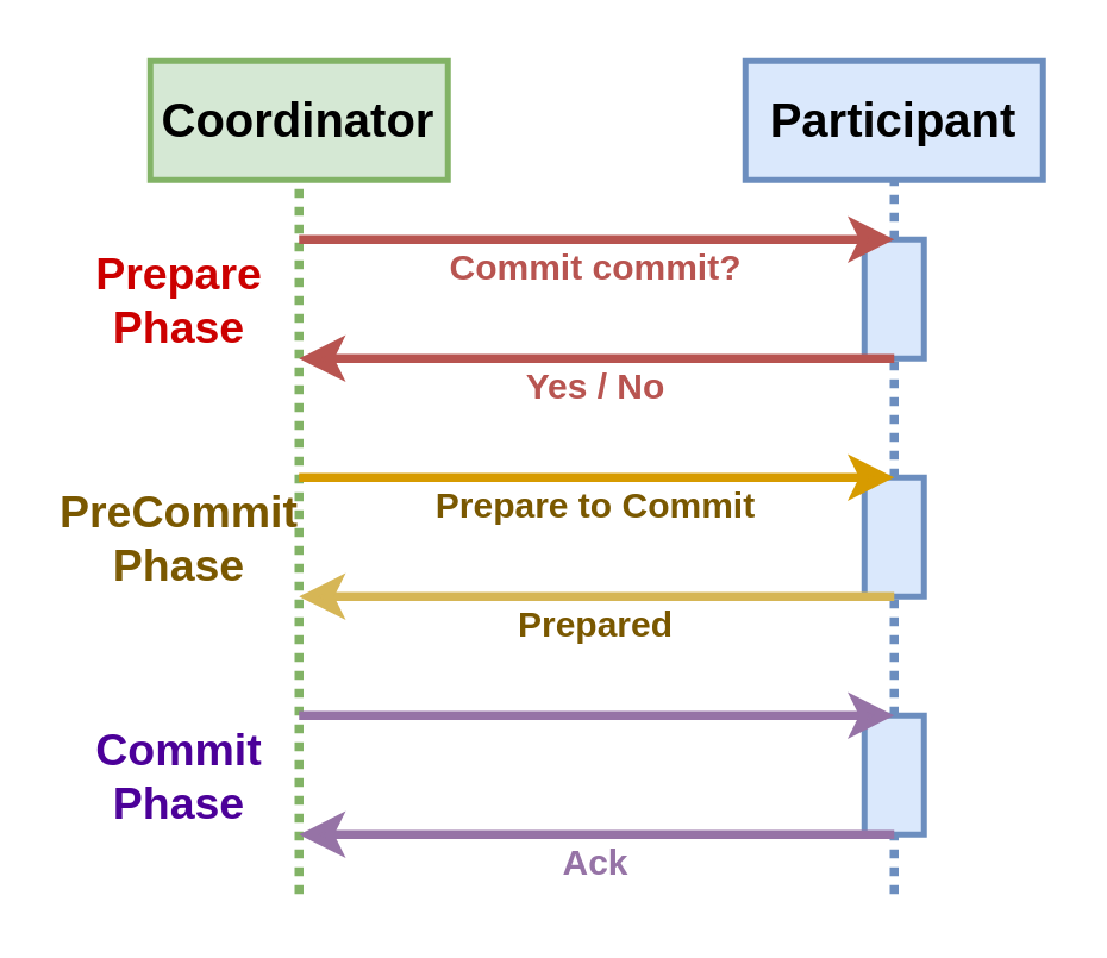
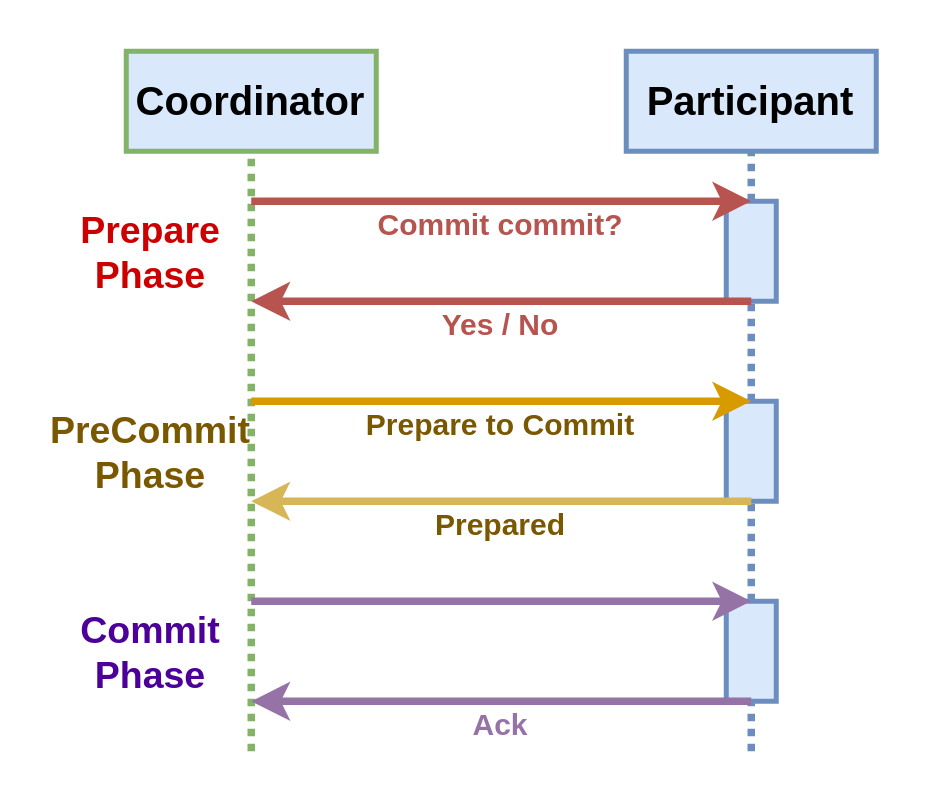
  <mxCell id="0" />
  <mxCell id="1" parent="0" />
- <mxCell id="2" value="&lt;font style=&quot;font-size: 16px&quot;&gt;&lt;b&gt;Coordinator&lt;/b&gt;&lt;/font&gt;" style="rounded=0;whiteSpace=wrap;html=1;strokeWidth=2;fillColor=#d5e8d4;strokeColor=#82b366;" parent="1" vertex="1"><mxGeometry x="50" y="20" width="100" height="40" as="geometry" /></mxCell>
+ <mxCell id="2" value="&lt;font style=&quot;font-size: 16px&quot;&gt;&lt;b&gt;Coordinator&lt;/b&gt;&lt;/font&gt;" style="rounded=0;whiteSpace=wrap;html=1;strokeWidth=2;fillColor=#dae8fc;strokeColor=#82b366;" parent="1" vertex="1"><mxGeometry x="50" y="20" width="100" height="40" as="geometry" /></mxCell>
  <mxCell id="3" value="&lt;font style=&quot;font-size: 16px&quot;&gt;&lt;b&gt;Participant&lt;/b&gt;&lt;/font&gt;" style="rounded=0;whiteSpace=wrap;html=1;strokeWidth=2;fillColor=#dae8fc;strokeColor=#6c8ebf;" parent="1" vertex="1"><mxGeometry x="250" y="20" width="100" height="40" as="geometry" /></mxCell>
  <mxCell id="4" value="" style="endArrow=none;dashed=1;html=1;entryX=0.5;entryY=1;entryDx=0;entryDy=0;strokeWidth=3;dashPattern=1 1;fillColor=#d5e8d4;strokeColor=#82b366;" parent="1" target="2" edge="1"><mxGeometry width="50" height="50" relative="1" as="geometry"><mxPoint x="100" y="300" as="sourcePoint" /><mxPoint x="410" y="220" as="targetPoint" /></mxGeometry></mxCell>
  <mxCell id="5" value="" style="rounded=0;whiteSpace=wrap;html=1;strokeWidth=2;fillColor=#dae8fc;strokeColor=#6c8ebf;" parent="1" vertex="1"><mxGeometry x="290" y="80" width="20" height="40" as="geometry" /></mxCell>
  <mxCell id="6" value="" style="endArrow=none;dashed=1;html=1;strokeWidth=3;entryX=0.5;entryY=1;entryDx=0;entryDy=0;exitX=0.5;exitY=0;exitDx=0;exitDy=0;dashPattern=1 1;fillColor=#dae8fc;strokeColor=#6c8ebf;" parent="1" source="5" target="3" edge="1"><mxGeometry width="50" height="50" relative="1" as="geometry"><mxPoint x="320" y="270" as="sourcePoint" /><mxPoint x="370" y="220" as="targetPoint" /></mxGeometry></mxCell>
  <mxCell id="7" value="" style="endArrow=none;dashed=1;html=1;strokeWidth=3;entryX=0.5;entryY=1;entryDx=0;entryDy=0;dashPattern=1 1;exitX=0.5;exitY=0;exitDx=0;exitDy=0;fillColor=#dae8fc;strokeColor=#6c8ebf;" parent="1" source="8" target="5" edge="1"><mxGeometry width="50" height="50" relative="1" as="geometry"><mxPoint x="380" y="170" as="sourcePoint" /><mxPoint x="410" y="70" as="targetPoint" /></mxGeometry></mxCell>
  <mxCell id="8" value="" style="rounded=0;whiteSpace=wrap;html=1;strokeWidth=2;fillColor=#dae8fc;strokeColor=#6c8ebf;" parent="1" vertex="1"><mxGeometry x="290" y="160" width="20" height="40" as="geometry" /></mxCell>
  <mxCell id="9" value="" style="endArrow=none;dashed=1;html=1;strokeWidth=3;entryX=0.5;entryY=1;entryDx=0;entryDy=0;dashPattern=1 1;fillColor=#dae8fc;strokeColor=#6c8ebf;exitX=0.5;exitY=0;exitDx=0;exitDy=0;" parent="1" source="19" target="8" edge="1"><mxGeometry width="50" height="50" relative="1" as="geometry"><mxPoint x="300" y="220" as="sourcePoint" /><mxPoint x="310" y="70" as="targetPoint" /></mxGeometry></mxCell>
  <mxCell id="10" value="" style="endArrow=classic;html=1;strokeWidth=3;entryX=0.5;entryY=0;entryDx=0;entryDy=0;fillColor=#f8cecc;strokeColor=#b85450;" parent="1" target="5" edge="1"><mxGeometry width="50" height="50" relative="1" as="geometry"><mxPoint x="100" y="80" as="sourcePoint" /><mxPoint x="410" y="220" as="targetPoint" /></mxGeometry></mxCell>
  <mxCell id="11" value="" style="endArrow=classic;html=1;strokeWidth=3;exitX=0.5;exitY=1;exitDx=0;exitDy=0;fillColor=#f8cecc;strokeColor=#b85450;" parent="1" source="5" edge="1"><mxGeometry width="50" height="50" relative="1" as="geometry"><mxPoint x="420" y="160" as="sourcePoint" /><mxPoint x="100" y="120" as="targetPoint" /></mxGeometry></mxCell>
  <mxCell id="12" value="" style="endArrow=classic;html=1;strokeWidth=3;entryX=0.5;entryY=0;entryDx=0;entryDy=0;fillColor=#ffe6cc;strokeColor=#d79b00;" parent="1" target="8" edge="1"><mxGeometry width="50" height="50" relative="1" as="geometry"><mxPoint x="100" y="160" as="sourcePoint" /><mxPoint x="10" y="260" as="targetPoint" /></mxGeometry></mxCell>
  <mxCell id="13" value="" style="endArrow=classic;html=1;strokeWidth=3;exitX=0.5;exitY=1;exitDx=0;exitDy=0;fillColor=#fff2cc;strokeColor=#d6b656;" parent="1" source="8" edge="1"><mxGeometry width="50" height="50" relative="1" as="geometry"><mxPoint x="370" y="240" as="sourcePoint" /><mxPoint x="100" y="200" as="targetPoint" /></mxGeometry></mxCell>
  <mxCell id="14" value="&lt;b&gt;&lt;font color=&quot;#b85450&quot;&gt;Commit commit?&lt;/font&gt;&lt;/b&gt;" style="text;html=1;strokeColor=none;fillColor=none;align=center;verticalAlign=middle;whiteSpace=wrap;rounded=0;" parent="1" vertex="1"><mxGeometry x="130" y="80" width="140" height="20" as="geometry" /></mxCell>
  <mxCell id="15" value="&lt;font size=&quot;1&quot; color=&quot;#b85450&quot;&gt;&lt;b style=&quot;font-size: 12px&quot;&gt;Yes / No&lt;/b&gt;&lt;/font&gt;" style="text;html=1;strokeColor=none;fillColor=none;align=center;verticalAlign=middle;whiteSpace=wrap;rounded=0;" parent="1" vertex="1"><mxGeometry x="130" y="120" width="140" height="20" as="geometry" /></mxCell>
  <mxCell id="16" value="&lt;font size=&quot;1&quot; color=&quot;#9673a6&quot;&gt;&lt;b style=&quot;font-size: 12px&quot;&gt;Ack&lt;/b&gt;&lt;/font&gt;" style="text;html=1;strokeColor=none;fillColor=none;align=center;verticalAlign=middle;whiteSpace=wrap;rounded=0;" parent="1" vertex="1"><mxGeometry x="130" y="280" width="140" height="20" as="geometry" /></mxCell>
  <mxCell id="17" value="&lt;font style=&quot;font-size: 15px&quot; color=&quot;#cc0000&quot;&gt;&lt;b&gt;Prepare&lt;br&gt;Phase&lt;br&gt;&lt;/b&gt;&lt;/font&gt;" style="text;html=1;strokeColor=none;fillColor=none;align=center;verticalAlign=middle;whiteSpace=wrap;rounded=0;" parent="1" vertex="1"><mxGeometry x="30" y="80" width="60" height="40" as="geometry" /></mxCell>
  <mxCell id="18" value="&lt;font style=&quot;font-size: 15px&quot; color=&quot;#4c0099&quot;&gt;&lt;b&gt;Commit&lt;br&gt;Phase&lt;br&gt;&lt;/b&gt;&lt;/font&gt;" style="text;html=1;strokeColor=none;fillColor=none;align=center;verticalAlign=middle;whiteSpace=wrap;rounded=0;" parent="1" vertex="1"><mxGeometry x="30" y="240" width="60" height="40" as="geometry" /></mxCell>
  <mxCell id="19" value="" style="rounded=0;whiteSpace=wrap;html=1;strokeWidth=2;fillColor=#dae8fc;strokeColor=#6c8ebf;" parent="1" vertex="1"><mxGeometry x="290" y="240" width="20" height="40" as="geometry" /></mxCell>
  <mxCell id="20" value="" style="endArrow=none;dashed=1;html=1;strokeWidth=3;entryX=0.5;entryY=1;entryDx=0;entryDy=0;dashPattern=1 1;fillColor=#dae8fc;strokeColor=#6c8ebf;" parent="1" target="19" edge="1"><mxGeometry width="50" height="50" relative="1" as="geometry"><mxPoint x="300" y="300" as="sourcePoint" /><mxPoint x="310" y="210" as="targetPoint" /></mxGeometry></mxCell>
  <mxCell id="21" value="" style="endArrow=classic;html=1;entryX=0.5;entryY=0;entryDx=0;entryDy=0;fillColor=#e1d5e7;strokeColor=#9673a6;strokeWidth=3;" parent="1" target="19" edge="1"><mxGeometry width="50" height="50" relative="1" as="geometry"><mxPoint x="100" y="240" as="sourcePoint" /><mxPoint x="400" y="190" as="targetPoint" /></mxGeometry></mxCell>
  <mxCell id="22" value="" style="endArrow=classic;html=1;strokeWidth=3;exitX=0.5;exitY=1;exitDx=0;exitDy=0;fillColor=#e1d5e7;strokeColor=#9673a6;" parent="1" source="19" edge="1"><mxGeometry width="50" height="50" relative="1" as="geometry"><mxPoint x="310" y="210" as="sourcePoint" /><mxPoint x="100" y="280" as="targetPoint" /></mxGeometry></mxCell>
  <mxCell id="23" value="&lt;font size=&quot;1&quot; color=&quot;#7a5800&quot;&gt;&lt;b style=&quot;font-size: 12px&quot;&gt;Prepare to Commit&lt;/b&gt;&lt;/font&gt;" style="text;html=1;strokeColor=none;fillColor=none;align=center;verticalAlign=middle;whiteSpace=wrap;rounded=0;" parent="1" vertex="1"><mxGeometry x="130" y="160" width="140" height="20" as="geometry" /></mxCell>
  <mxCell id="24" value="&lt;font size=&quot;1&quot; color=&quot;#7a5800&quot;&gt;&lt;b style=&quot;font-size: 12px&quot;&gt;Prepared&lt;/b&gt;&lt;/font&gt;" style="text;html=1;strokeColor=none;fillColor=none;align=center;verticalAlign=middle;whiteSpace=wrap;rounded=0;" parent="1" vertex="1"><mxGeometry x="130" y="200" width="140" height="20" as="geometry" /></mxCell>
  <mxCell id="25" value="&lt;font style=&quot;font-size: 15px&quot;&gt;&lt;b&gt;&lt;font color=&quot;#7a5800&quot;&gt;PreCommit&lt;br&gt;Phase&lt;/font&gt;&lt;br&gt;&lt;/b&gt;&lt;/font&gt;" style="text;html=1;strokeColor=none;fillColor=none;align=center;verticalAlign=middle;whiteSpace=wrap;rounded=0;" parent="1" vertex="1"><mxGeometry x="20" y="160" width="80" height="40" as="geometry" /></mxCell>
